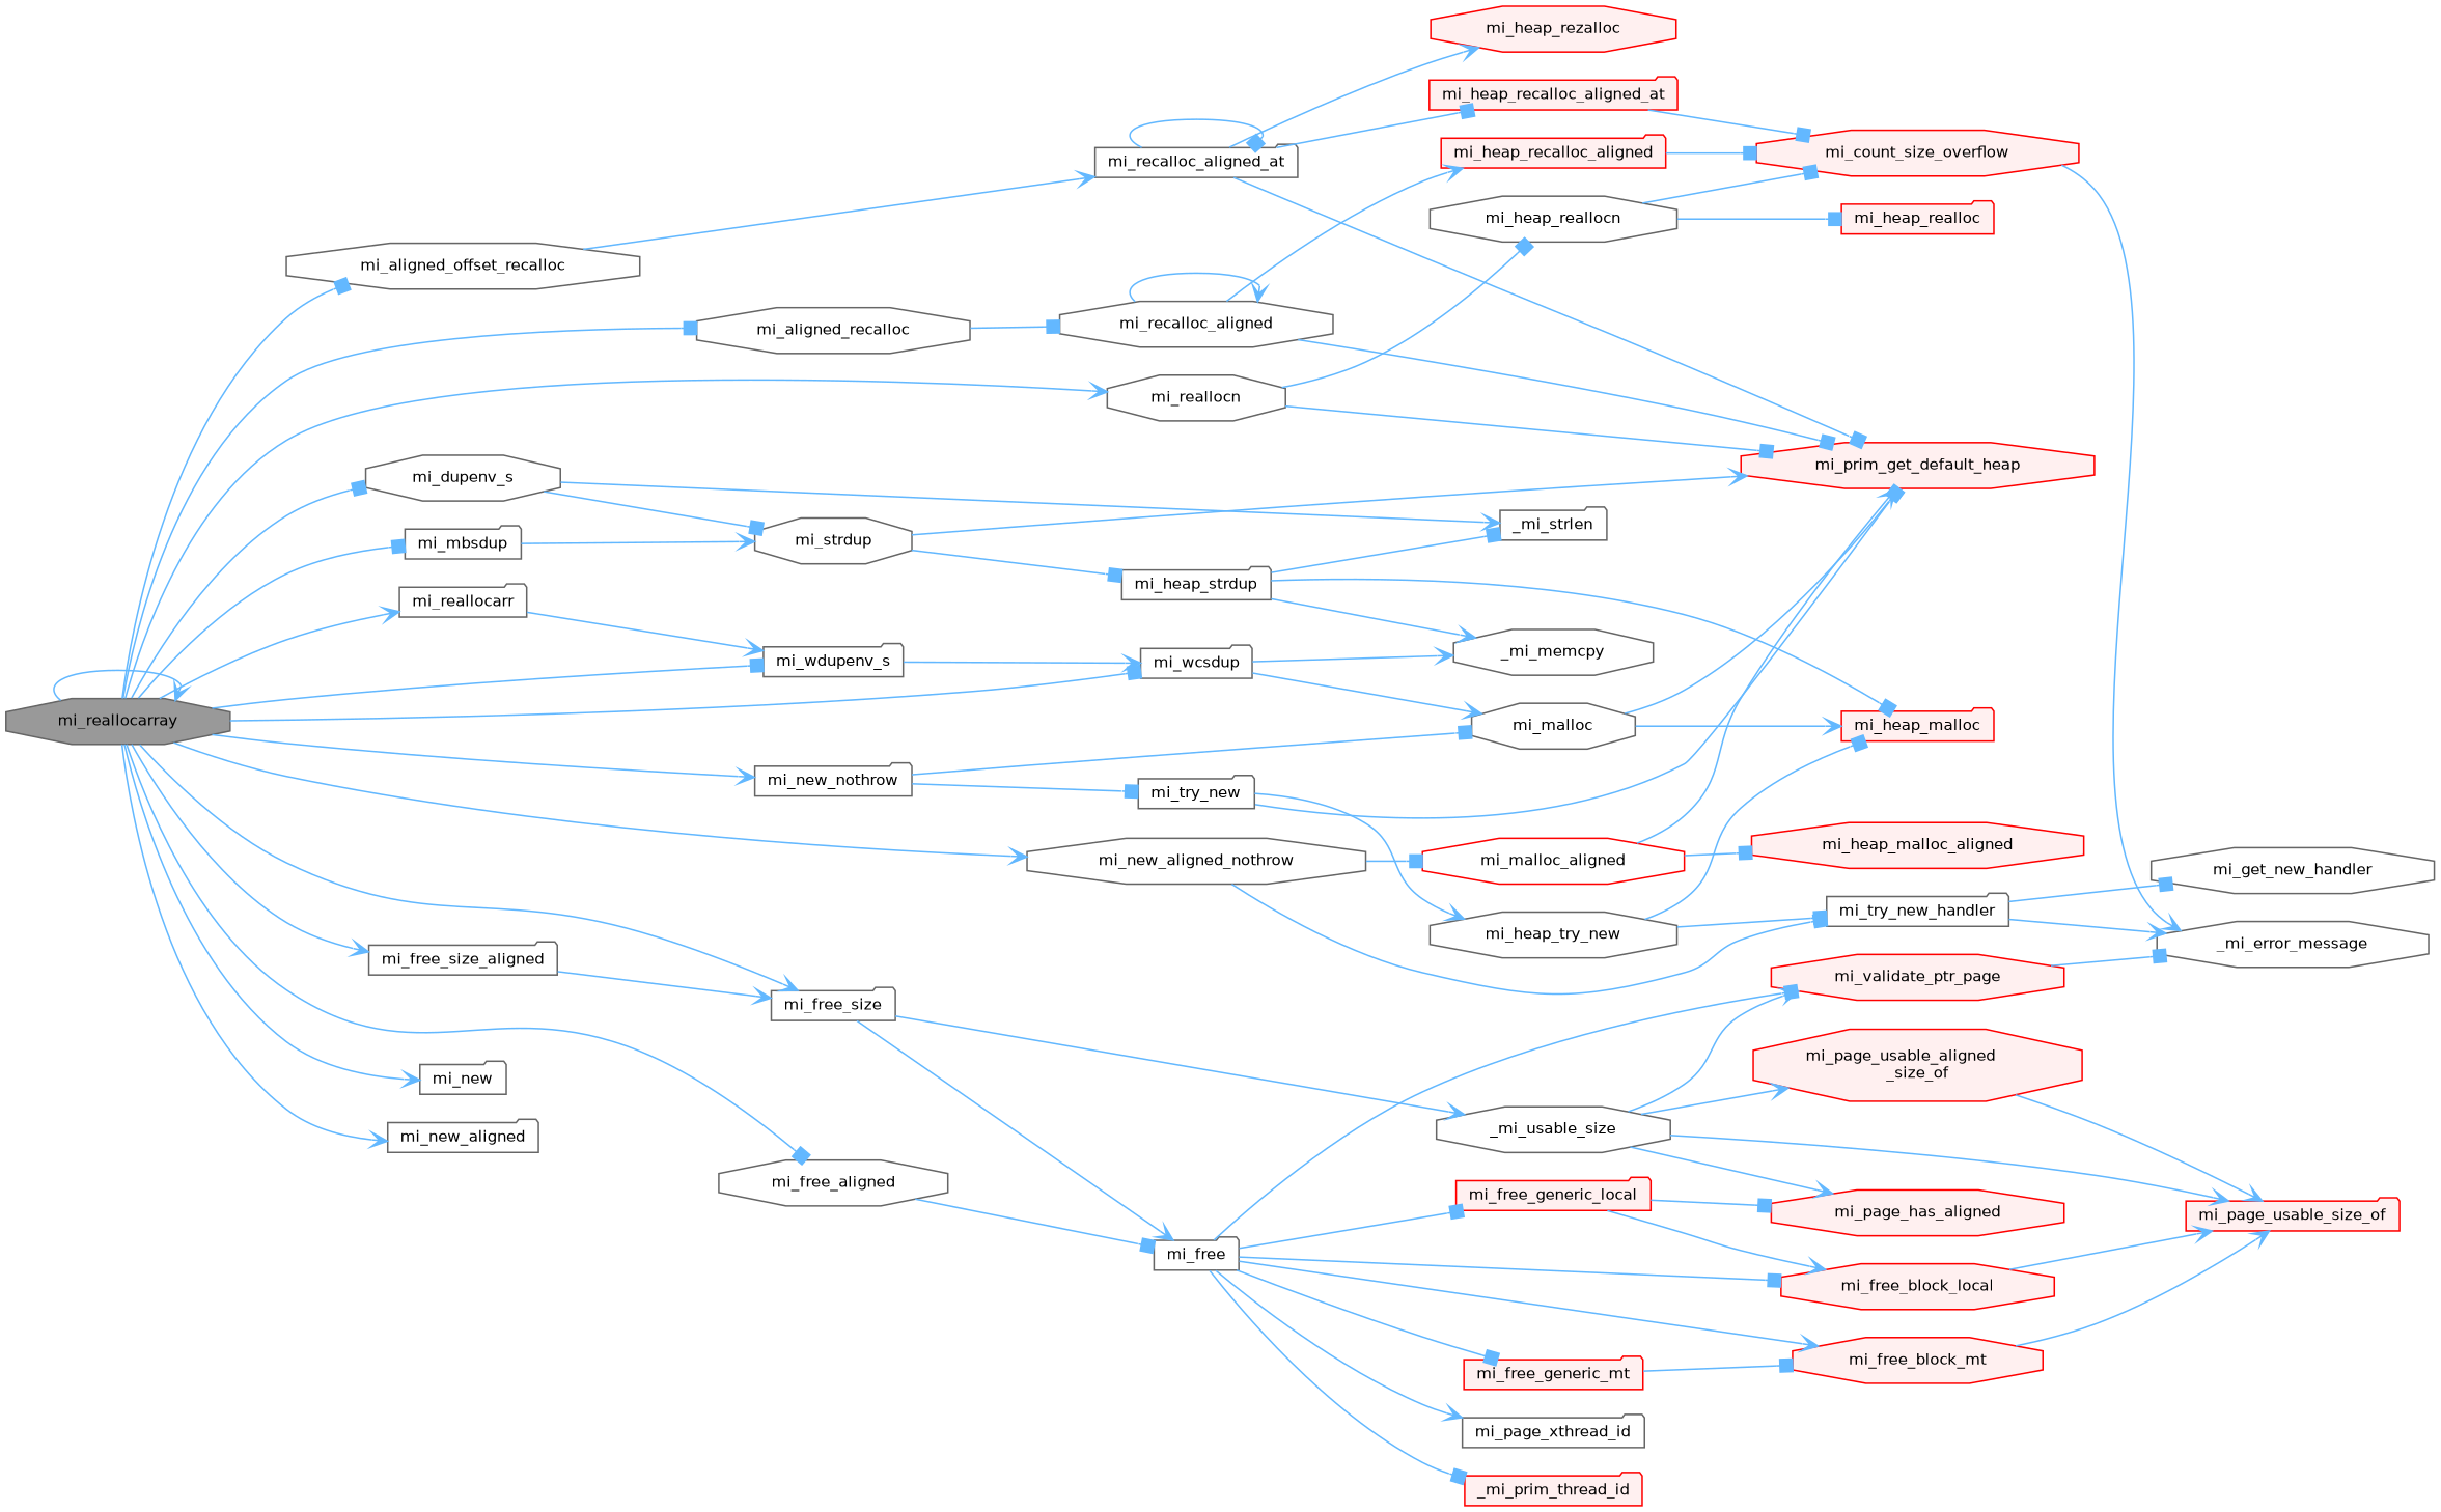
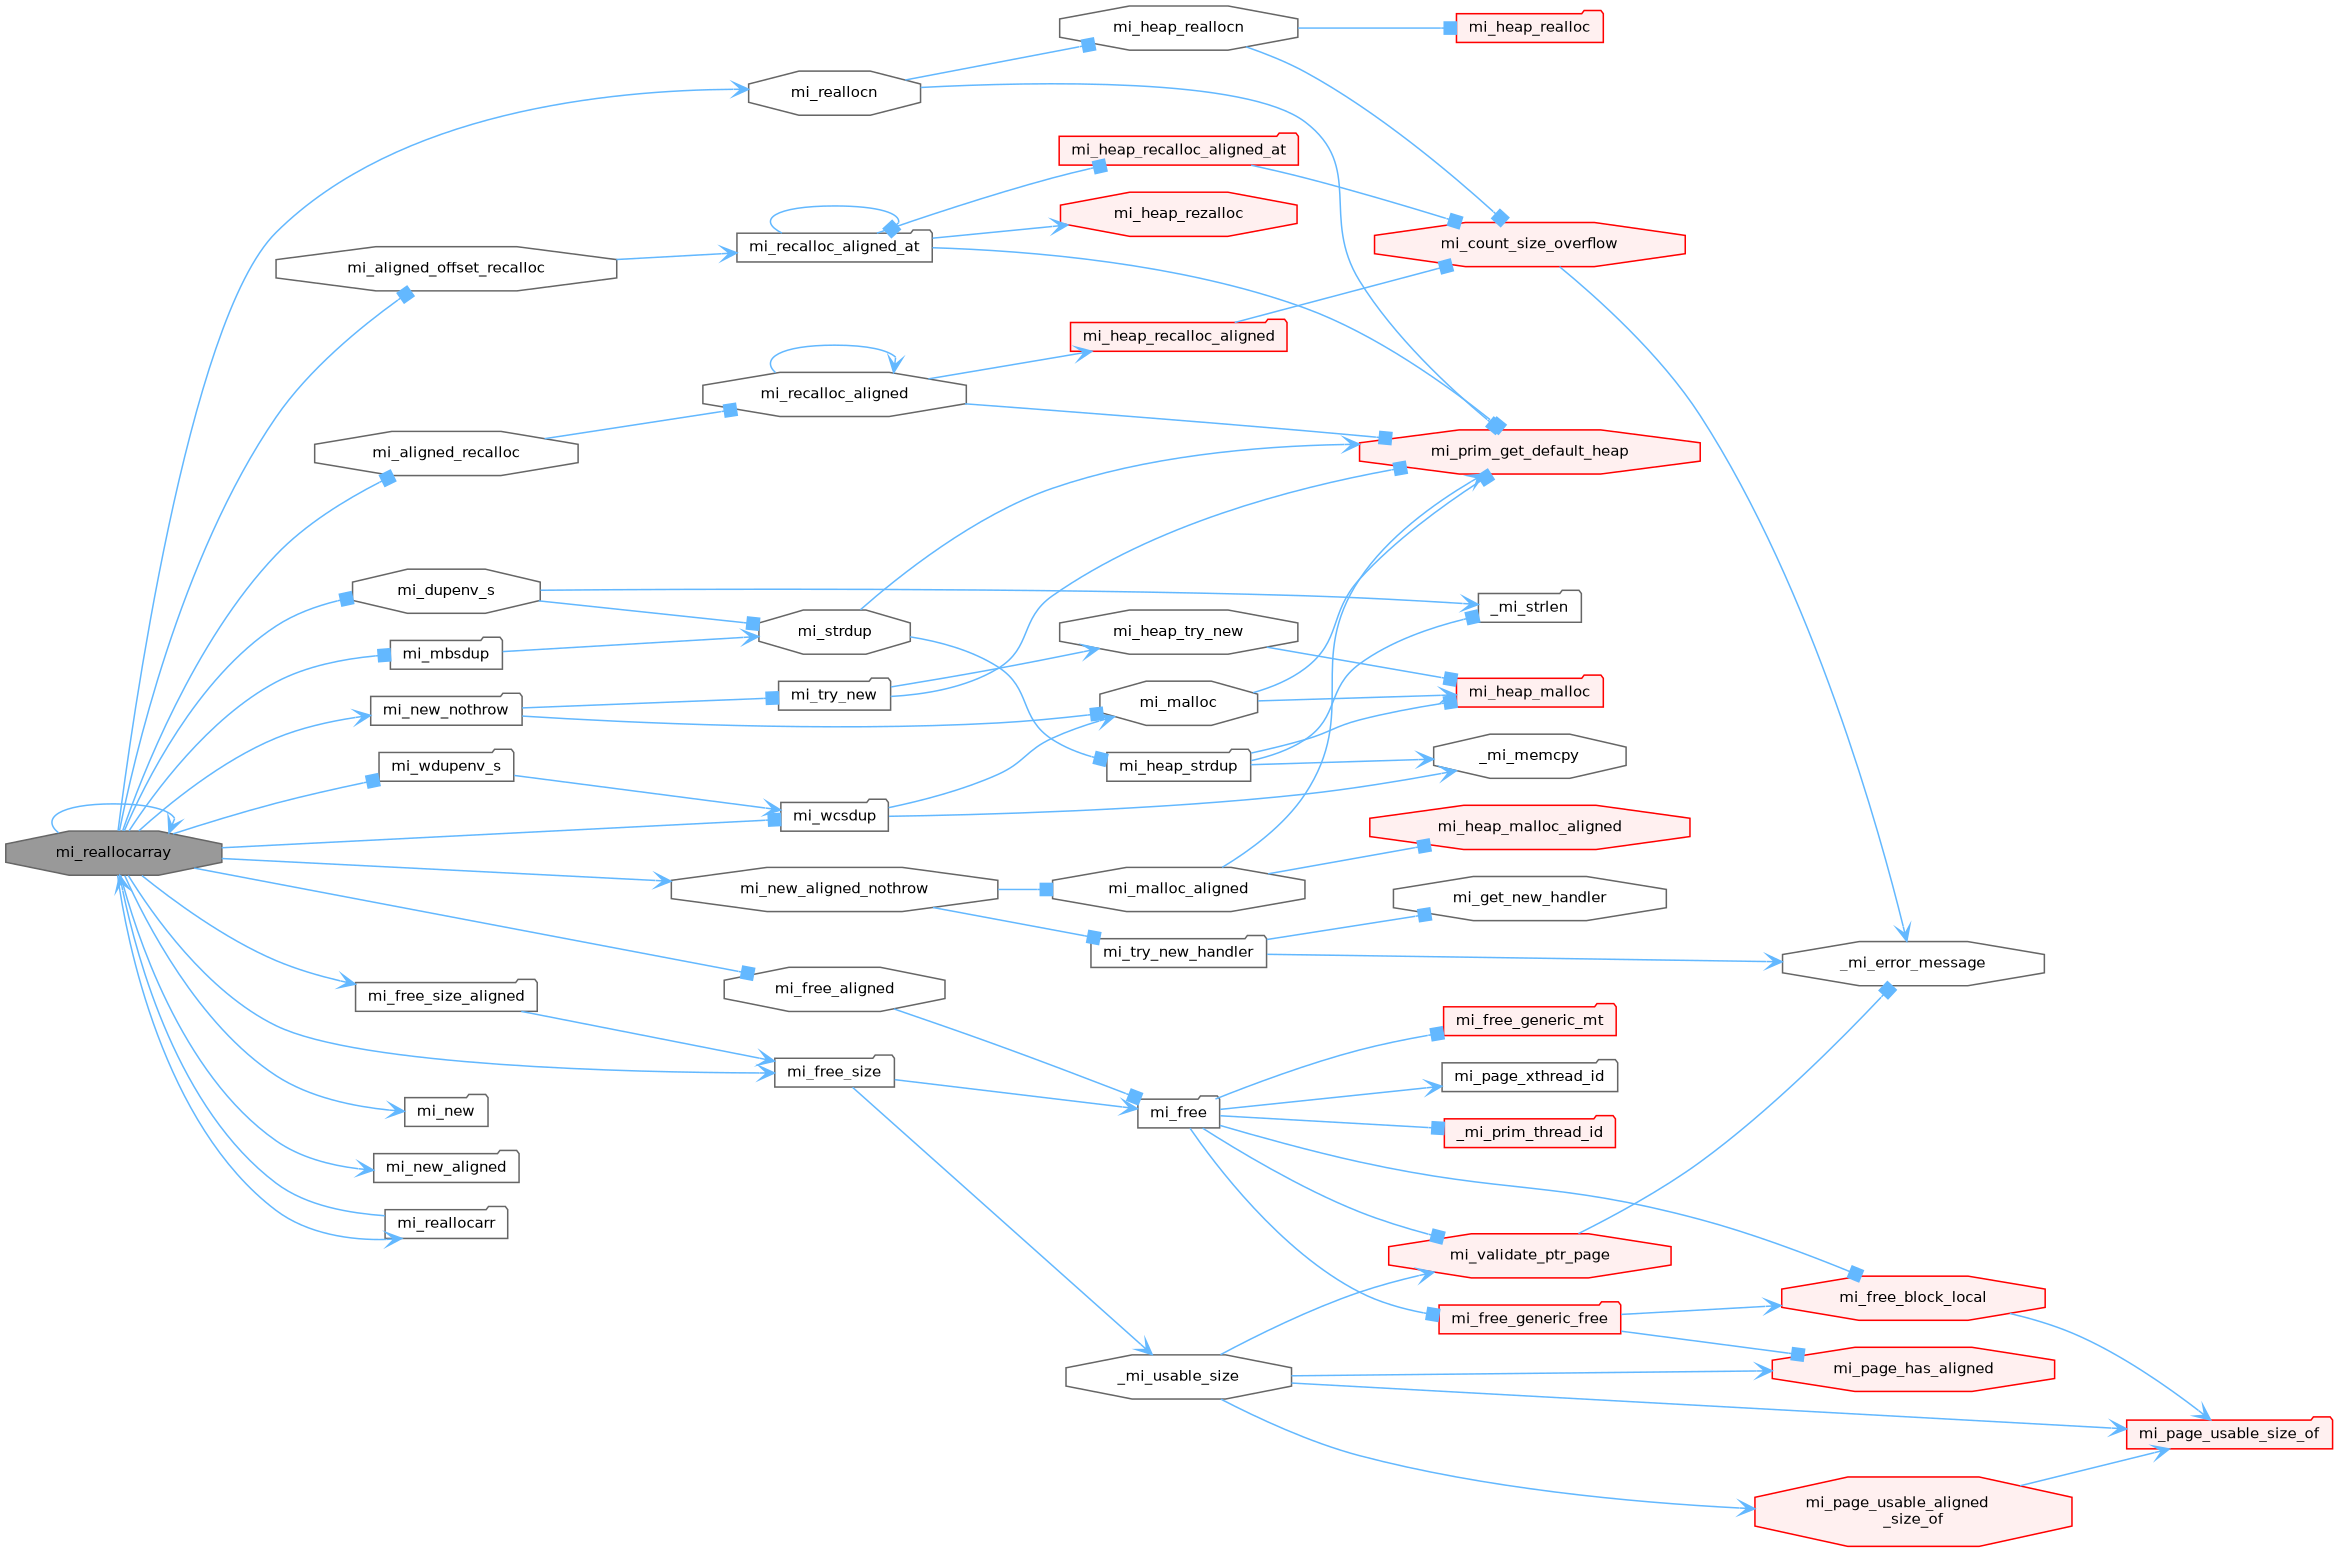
  digraph {
    rankdir=LR
    node [color=grey40 fillcolor=white fontname=Helvetica fontsize=10 shape=octagon style=filled]
    edge [arrowhead=box color=steelblue1 fontname=Helvetica fontsize=10 labelfontname=Helvetica labelfontsize=10 style=solid]
    n1 [color=gray40 fillcolor=grey60 fontcolor=black height=0.2 label=mi_reallocarray width=0.4]
    n2 [height=0.2 label=mi_aligned_offset_recalloc width=0.4]
    n3 [height=0.2 label=mi_aligned_recalloc width=0.4]
    n4 [height=0.2 label=mi_dupenv_s width=0.4]
    n5 [height=0.2 label=mi_free_aligned width=0.4]
    n6 [height=0.2 label=mi_free_size shape=folder width=0.4]
    n7 [height=0.2 label=mi_free_size_aligned shape=folder width=0.4]
    n8 [height=0.2 label=mi_mbsdup shape=folder width=0.4]
    n9 [height=0.2 label=mi_new shape=folder width=0.4]
    n10 [height=0.2 label=mi_new_aligned shape=folder width=0.4]
    n11 [height=0.2 label=mi_new_aligned_nothrow width=0.4]
    n12 [height=0.2 label=mi_new_nothrow shape=folder width=0.4]
    n13 [height=0.2 label=mi_reallocarr shape=folder width=0.4]
    n14 [height=0.2 label=mi_reallocn width=0.4]
    n15 [height=0.2 label=mi_wcsdup shape=folder width=0.4]
    n16 [height=0.2 label=mi_wdupenv_s shape=folder width=0.4]
    n17 [height=0.2 label=mi_recalloc_aligned_at shape=folder width=0.4]
    n18 [height=0.2 label=mi_recalloc_aligned width=0.4]
    n19 [height=0.2 label=_mi_strlen shape=folder width=0.4]
    n20 [height=0.2 label=mi_strdup width=0.4]
    n21 [height=0.2 label=mi_free shape=folder width=0.4]
    n22 [height=0.2 label=_mi_usable_size width=0.4]
-   n23 [color=red height=0.2 label=mi_malloc_aligned width=0.4]
+   n23 [height=0.2 label=mi_malloc_aligned width=0.4]
    n24 [height=0.2 label=mi_try_new_handler shape=folder width=0.4]
    n25 [height=0.2 label=mi_malloc width=0.4]
    n26 [height=0.2 label=mi_try_new shape=folder width=0.4]
    n27 [color=red fillcolor="#FFF0F0" height=0.2 label=mi_prim_get_default_heap width=0.4]
    n28 [height=0.2 label=mi_heap_reallocn width=0.4]
    n29 [height=0.2 label=_mi_memcpy width=0.4]
    n30 [color=red fillcolor="#FFF0F0" height=0.2 label=mi_heap_recalloc_aligned_at shape=folder width=0.4]
    n31 [color=red fillcolor="#FFF0F0" height=0.2 label=mi_heap_rezalloc width=0.4]
    n32 [color=red fillcolor="#FFF0F0" height=0.2 label=mi_count_size_overflow width=0.4]
    n33 [height=0.2 label=_mi_error_message width=0.4]
    n34 [color=red fillcolor="#FFF0F0" height=0.2 label=mi_heap_recalloc_aligned shape=folder width=0.4]
    n35 [height=0.2 label=mi_heap_strdup shape=folder width=0.4]
    n36 [color=red fillcolor="#FFF0F0" height=0.2 label=mi_heap_malloc shape=folder width=0.4]
    n37 [color=red fillcolor="#FFF0F0" height=0.2 label=_mi_prim_thread_id shape=folder width=0.4]
    n38 [color=red fillcolor="#FFF0F0" height=0.2 label=mi_free_block_local width=0.4]
-   n39 [color=red fillcolor="#FFF0F0" height=0.2 label=mi_free_block_mt width=0.4]
-   n40 [color=red fillcolor="#FFF0F0" height=0.2 label=mi_free_generic_local shape=folder width=0.4]
+   n40 [color=red fillcolor="#FFF0F0" height=0.2 label=mi_free_generic_free shape=folder width=0.4]
    n41 [color=red fillcolor="#FFF0F0" height=0.2 label=mi_free_generic_mt shape=folder width=0.4]
    n42 [height=0.2 label=mi_page_xthread_id shape=folder width=0.4]
    n43 [color=red fillcolor="#FFF0F0" height=0.2 label=mi_validate_ptr_page width=0.4]
    n44 [color=red fillcolor="#FFF0F0" height=0.2 label=mi_page_usable_size_of shape=folder width=0.4]
    n45 [color=red fillcolor="#FFF0F0" height=0.2 label=mi_page_has_aligned width=0.4]
    n46 [color=red fillcolor="#FFF0F0" height=0.2 label="mi_page_usable_aligned\l_size_of" width=0.4]
    n47 [color=red fillcolor="#FFF0F0" height=0.2 label=mi_heap_malloc_aligned width=0.4]
    n48 [height=0.2 label=mi_get_new_handler width=0.4]
    n49 [height=0.2 label=mi_heap_try_new width=0.4]
    n50 [color=red fillcolor="#FFF0F0" height=0.2 label=mi_heap_realloc shape=folder width=0.4]
    n1 -> n1 [arrowhead=vee]
    n1 -> n2
    n1 -> n3
    n1 -> n4
    n1 -> n5
    n1 -> n6 [arrowhead=vee]
    n1 -> n7 [arrowhead=vee]
    n1 -> n8
    n1 -> n9 [arrowhead=vee]
    n1 -> n10 [arrowhead=vee]
    n1 -> n11 [arrowhead=vee]
    n1 -> n12 [arrowhead=vee]
    n1 -> n13 [arrowhead=vee]
    n1 -> n14 [arrowhead=vee]
    n1 -> n15
    n1 -> n16
    n2 -> n17 [arrowhead=vee]
    n3 -> n18
    n4 -> n19 [arrowhead=vee]
    n4 -> n20
    n5 -> n21
    n6 -> n21 [arrowhead=vee]
    n6 -> n22 [arrowhead=vee]
    n7 -> n6 [arrowhead=vee]
    n8 -> n20 [arrowhead=vee]
    n11 -> n23
    n11 -> n24
    n12 -> n25
    n12 -> n26
-   n13 -> n16 [arrowhead=vee]
+   n13 -> n1 [arrowhead=vee]
    n14 -> n27
    n14 -> n28
    n15 -> n25 [arrowhead=vee]
    n15 -> n29 [arrowhead=vee]
    n16 -> n15 [arrowhead=vee]
    n17 -> n17
    n17 -> n27
    n17 -> n30
    n17 -> n31 [arrowhead=vee]
    n18 -> n18 [arrowhead=vee]
    n18 -> n27
    n18 -> n34 [arrowhead=vee]
    n20 -> n27 [arrowhead=vee]
    n20 -> n35
    n21 -> n37
    n21 -> n38
-   n21 -> n39 [arrowhead=vee]
    n21 -> n40
    n21 -> n41
    n21 -> n42 [arrowhead=vee]
    n21 -> n43
    n22 -> n43 [arrowhead=vee]
    n22 -> n44 [arrowhead=vee]
    n22 -> n45 [arrowhead=vee]
    n22 -> n46 [arrowhead=vee]
    n23 -> n27 [arrowhead=vee]
    n23 -> n47
    n24 -> n33 [arrowhead=vee]
    n24 -> n48
    n25 -> n27
    n25 -> n36 [arrowhead=vee]
    n26 -> n27
    n26 -> n49 [arrowhead=vee]
    n28 -> n32
    n28 -> n50
    n30 -> n32
    n32 -> n33 [arrowhead=vee]
    n34 -> n32
    n35 -> n19
    n35 -> n29 [arrowhead=vee]
    n35 -> n36
    n38 -> n44 [arrowhead=vee]
-   n39 -> n44 [arrowhead=vee]
    n40 -> n38 [arrowhead=vee]
    n40 -> n45
-   n41 -> n39
    n43 -> n33
    n46 -> n44 [arrowhead=vee]
-   n49 -> n24
    n49 -> n36
  }
